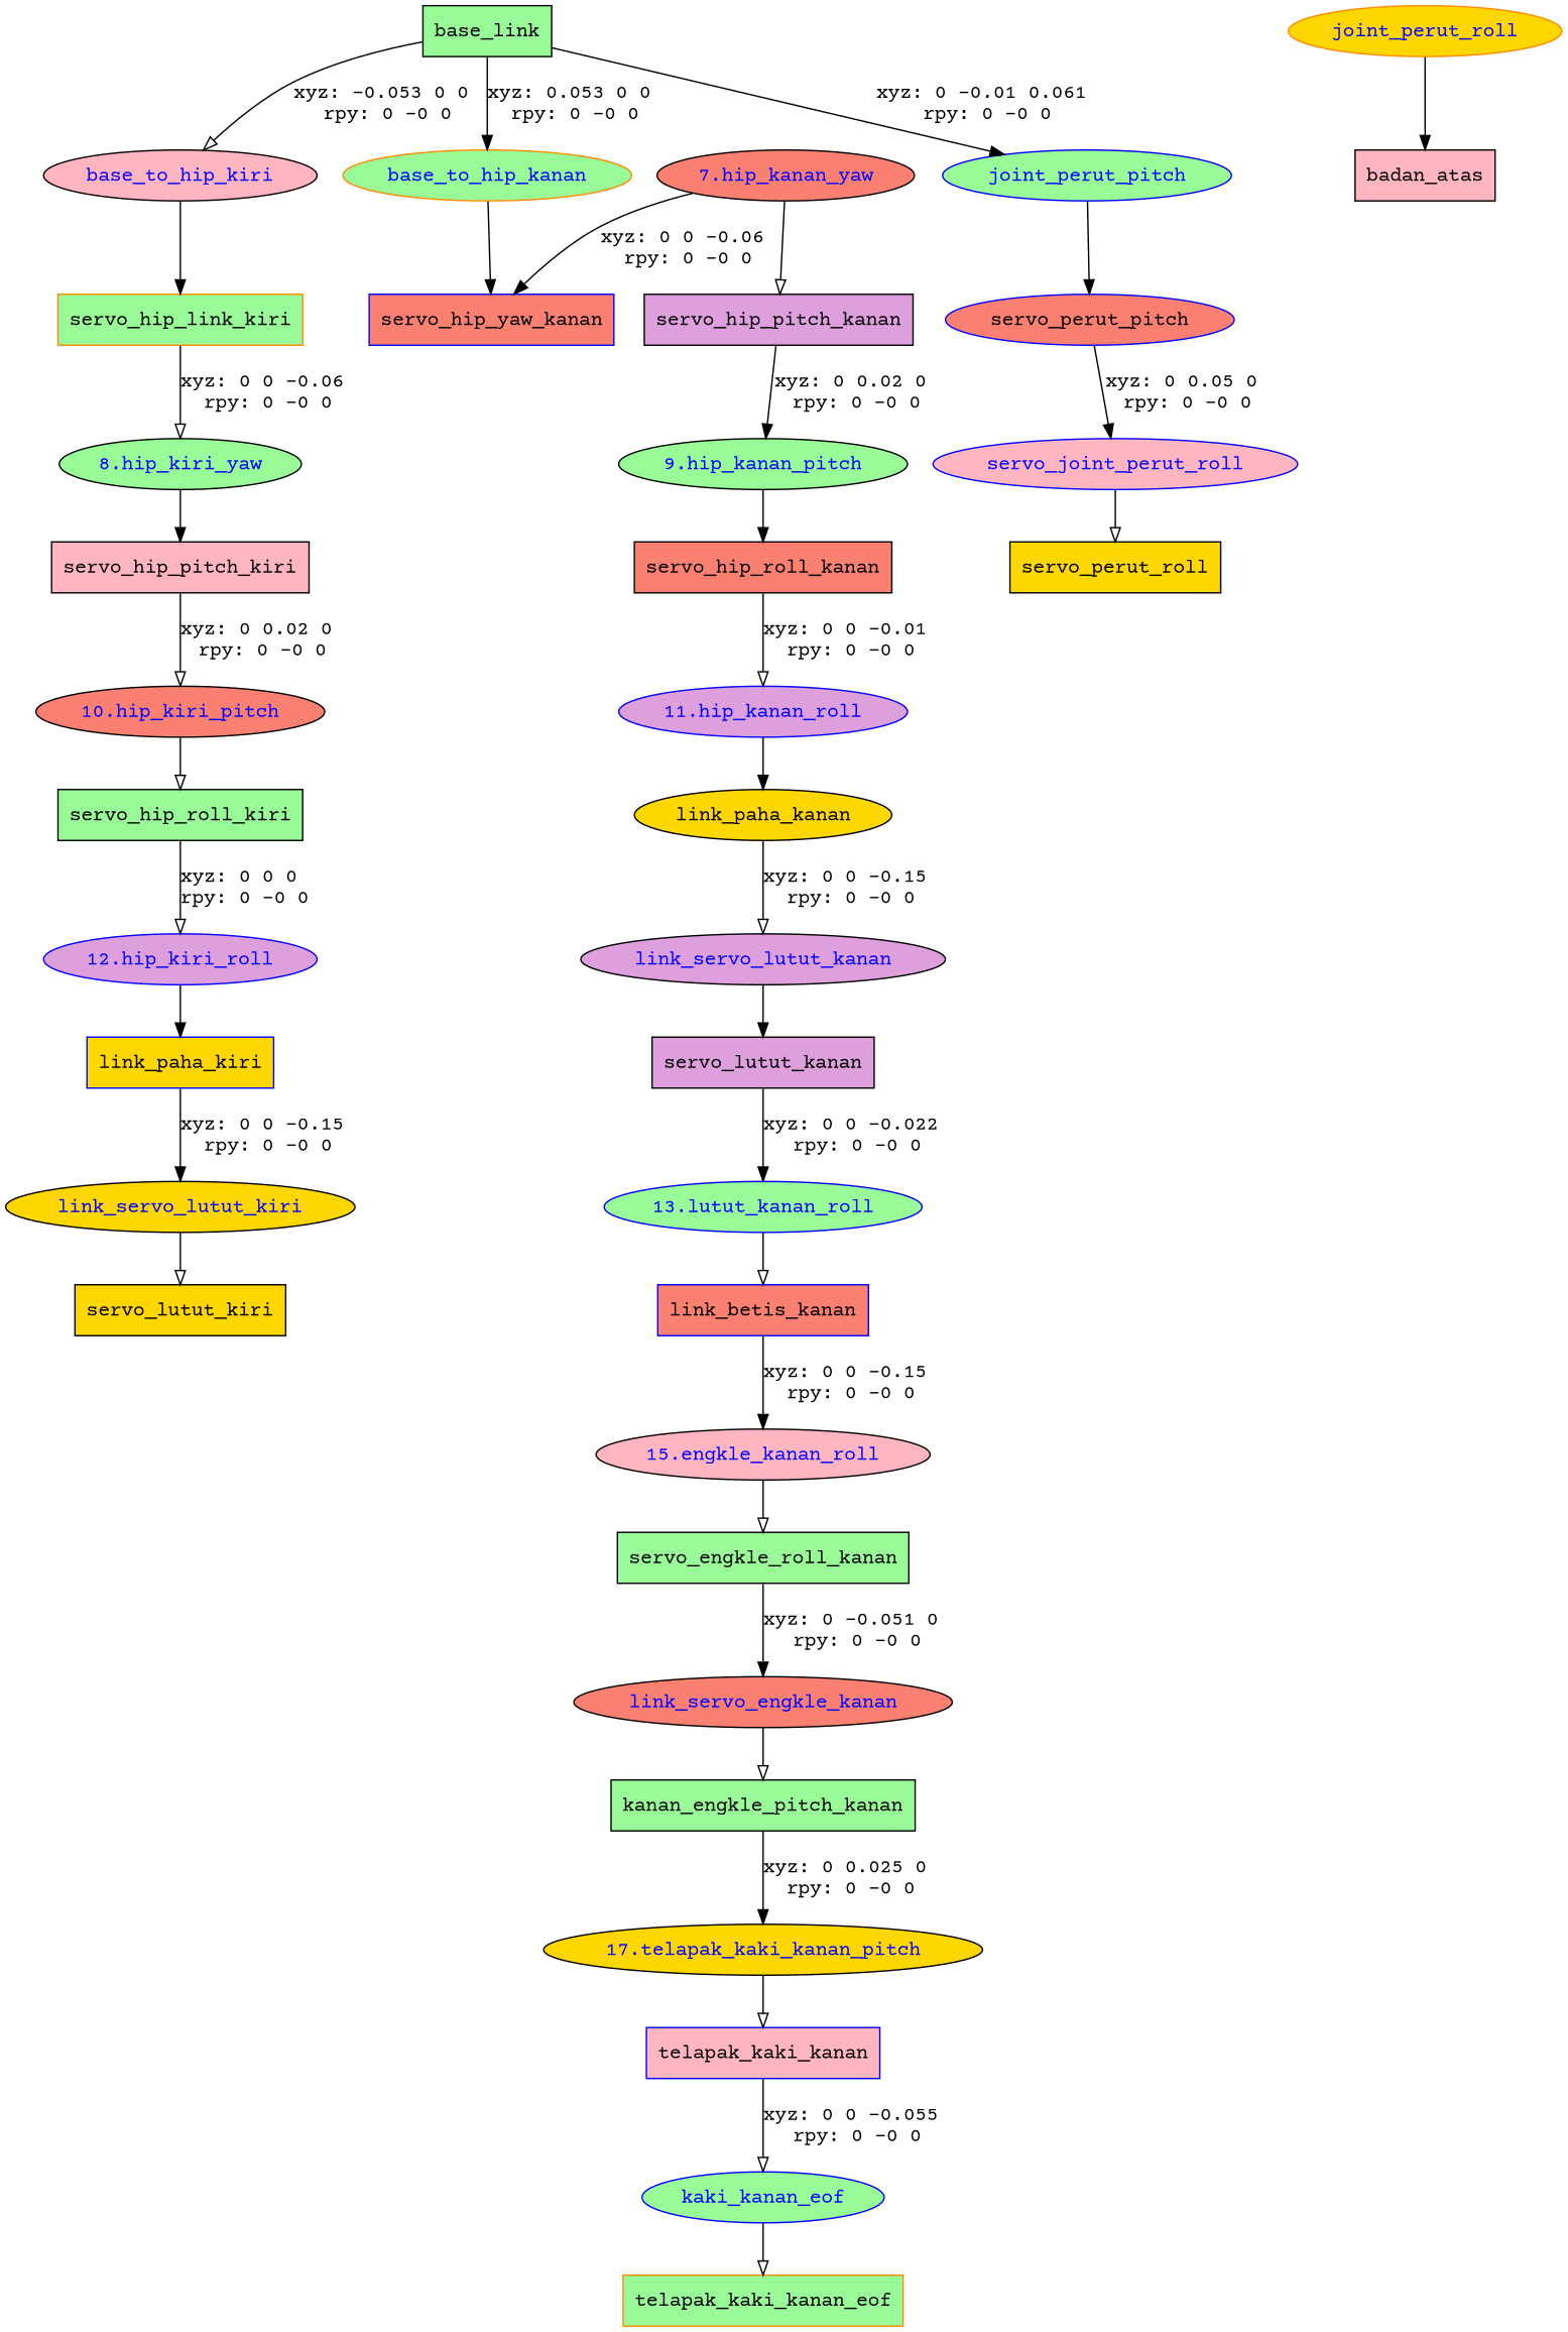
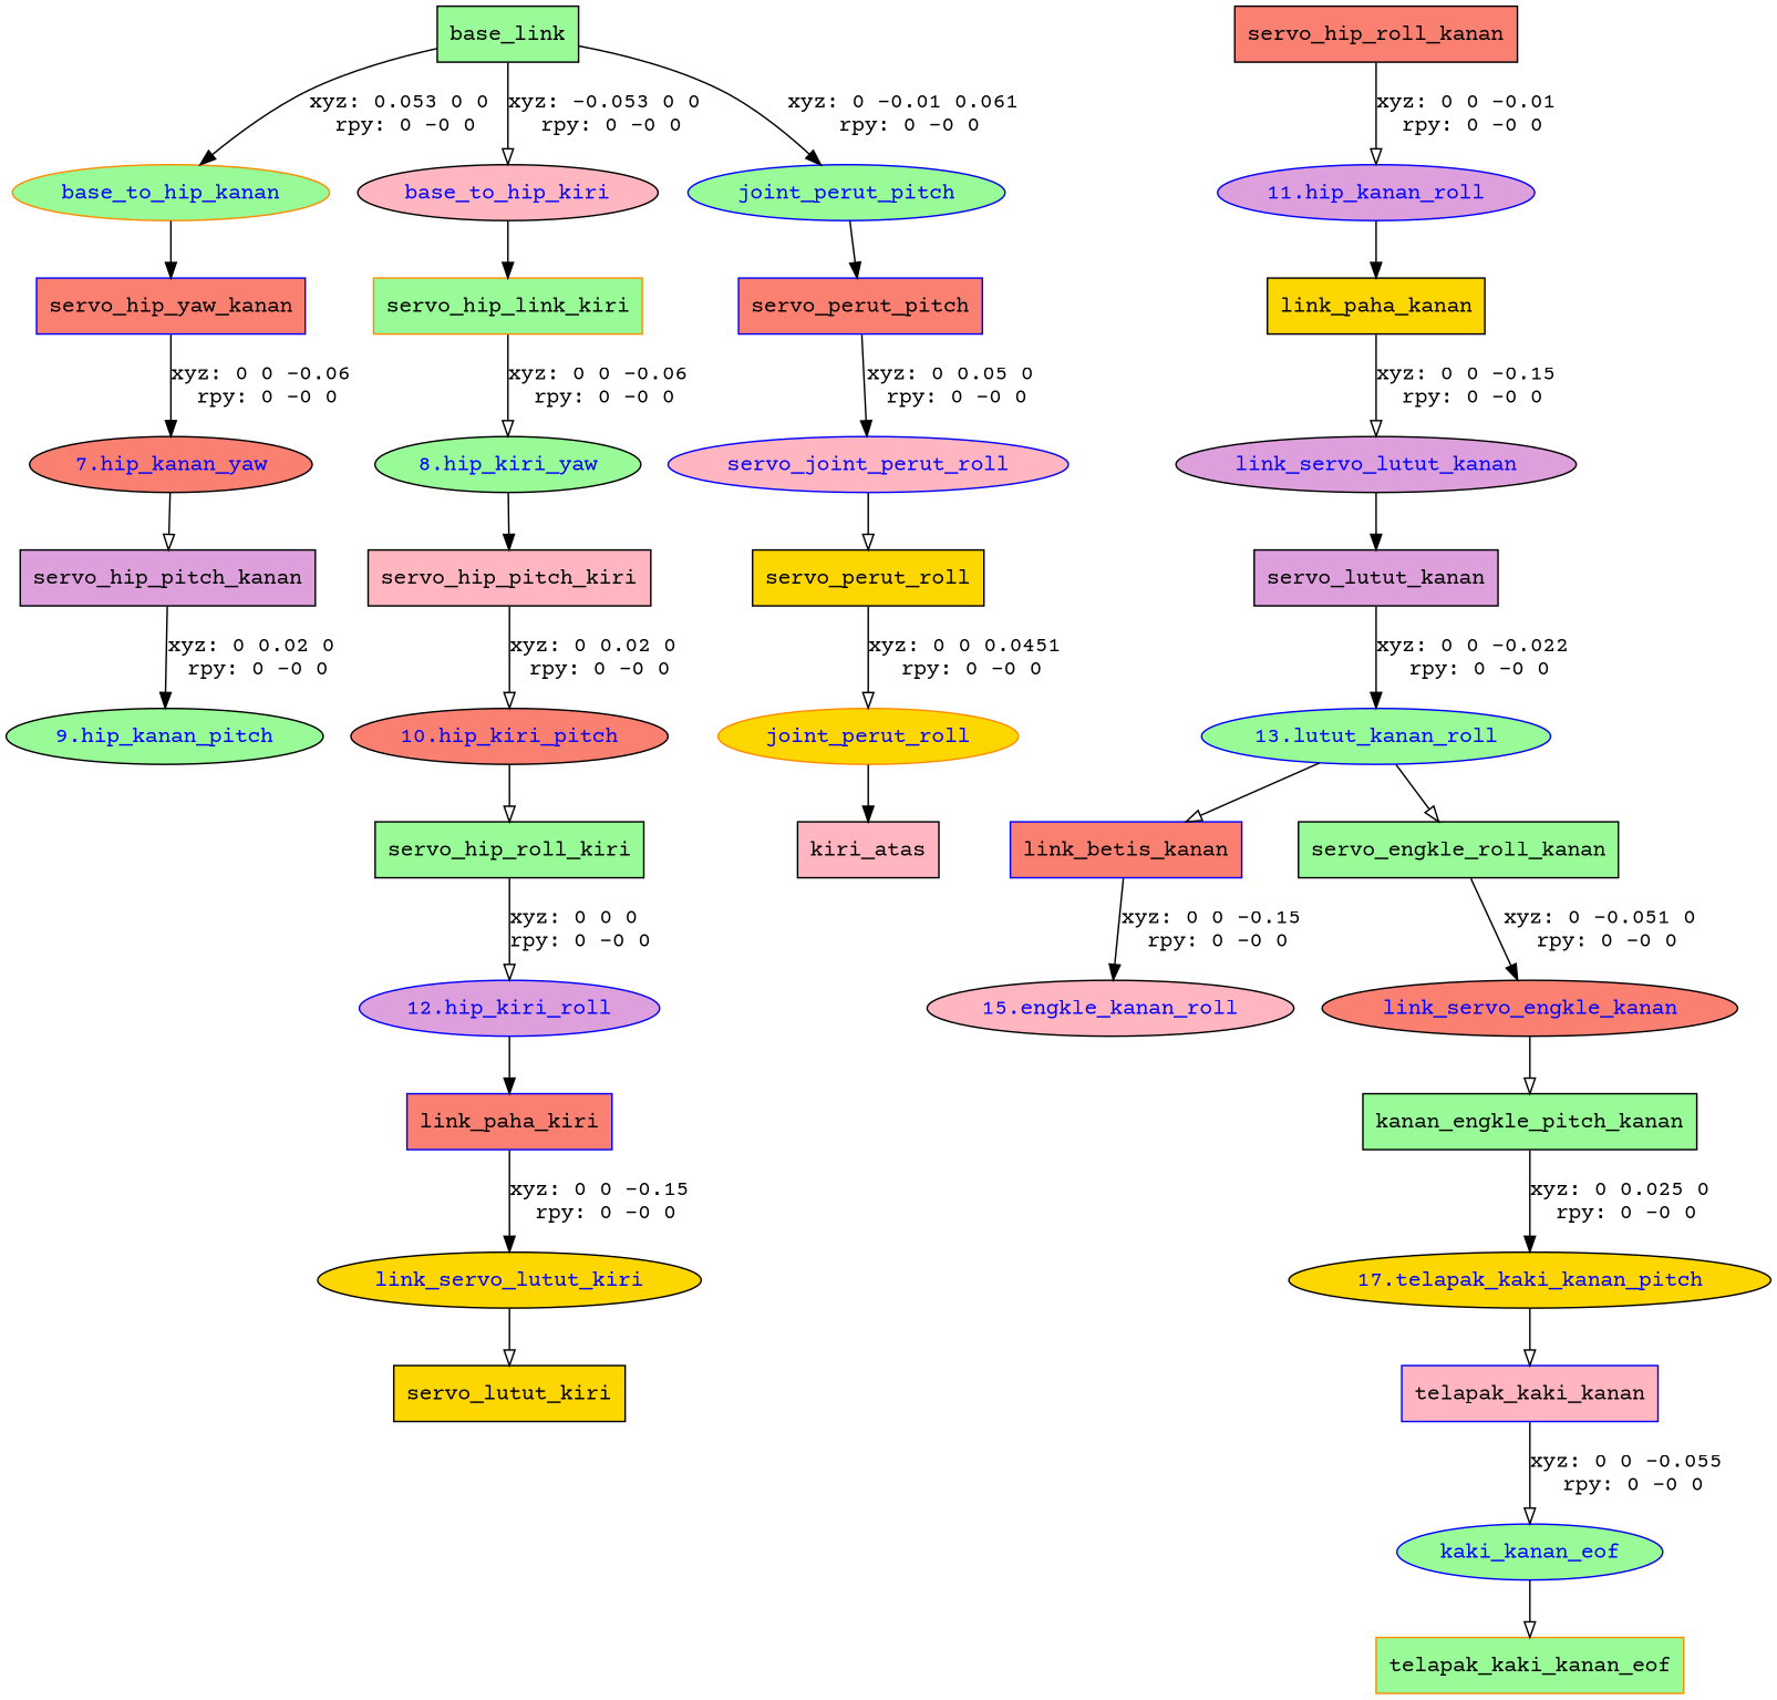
  digraph {
    fontname="Courier Prime"
    node [color=black fillcolor=palegreen fontname="Courier Prime" shape=box style=filled]
    edge [arrowhead=normal fontname="Courier Prime"]
    n1 [label=base_link]
    base_to_hip_kanan [color=darkorange fontcolor=blue shape=ellipse]
    base_to_hip_kiri [fillcolor=lightpink fontcolor=blue shape=ellipse]
    joint_perut_pitch [color=blue fontcolor=blue shape=ellipse]
    n5 [color=blue fillcolor=salmon label=servo_hip_yaw_kanan]
    n6 [color=darkorange label=servo_hip_link_kiri]
-   n7 [color=blue fillcolor=salmon label=servo_perut_pitch shape=ellipse]
+   n7 [color=blue fillcolor=salmon label=servo_perut_pitch]
    "7.hip_kanan_yaw" [fillcolor=salmon fontcolor=blue shape=ellipse]
    n9 [fillcolor=plum label=servo_hip_pitch_kanan]
    "9.hip_kanan_pitch" [fontcolor=blue shape=ellipse]
    n11 [fillcolor=salmon label=servo_hip_roll_kanan]
    "11.hip_kanan_roll" [color=blue fillcolor=plum fontcolor=blue shape=ellipse]
-   n13 [fillcolor=gold label=link_paha_kanan shape=ellipse]
+   n13 [fillcolor=gold label=link_paha_kanan]
    link_servo_lutut_kanan [fillcolor=plum fontcolor=blue shape=ellipse]
    n15 [fillcolor=plum label=servo_lutut_kanan]
    "13.lutut_kanan_roll" [color=blue fontcolor=blue shape=ellipse]
    n17 [color=blue fillcolor=salmon label=link_betis_kanan]
    "15.engkle_kanan_roll" [fillcolor=lightpink fontcolor=blue shape=ellipse]
    n19 [label=servo_engkle_roll_kanan]
    link_servo_engkle_kanan [fillcolor=salmon fontcolor=blue shape=ellipse]
    n21 [label=kanan_engkle_pitch_kanan]
    "17.telapak_kaki_kanan_pitch" [fillcolor=gold fontcolor=blue shape=ellipse]
    n23 [color=blue fillcolor=lightpink label=telapak_kaki_kanan]
    kaki_kanan_eof [color=blue fontcolor=blue shape=ellipse]
    n25 [color=darkorange label=telapak_kaki_kanan_eof]
    "8.hip_kiri_yaw" [fontcolor=blue shape=ellipse]
    n27 [fillcolor=lightpink label=servo_hip_pitch_kiri]
    "10.hip_kiri_pitch" [fillcolor=salmon fontcolor=blue shape=ellipse]
    n29 [label=servo_hip_roll_kiri]
    "12.hip_kiri_roll" [color=blue fillcolor=plum fontcolor=blue shape=ellipse]
-   n31 [color=blue fillcolor=gold label=link_paha_kiri]
+   n31 [color=blue fillcolor=salmon label=link_paha_kiri]
    link_servo_lutut_kiri [fillcolor=gold fontcolor=blue shape=ellipse]
    n33 [fillcolor=gold label=servo_lutut_kiri]
    servo_joint_perut_roll [color=blue fillcolor=lightpink fontcolor=blue shape=ellipse]
    n35 [fillcolor=gold label=servo_perut_roll]
    joint_perut_roll [color=darkorange fillcolor=gold fontcolor=blue shape=ellipse]
-   n37 [fillcolor=lightpink label=badan_atas]
+   n37 [fillcolor=lightpink label=kiri_atas]
    n1 -> base_to_hip_kanan [label="xyz: 0.053 0 0 \nrpy: 0 -0 0"]
    n1 -> base_to_hip_kiri [arrowhead=onormal label="xyz: -0.053 0 0 \nrpy: 0 -0 0"]
    n1 -> joint_perut_pitch [label="xyz: 0 -0.01 0.061 \nrpy: 0 -0 0"]
    base_to_hip_kanan -> n5
    base_to_hip_kiri -> n6
    joint_perut_pitch -> n7
-   "7.hip_kanan_yaw" -> n5 [label="xyz: 0 0 -0.06 \nrpy: 0 -0 0"]
+   n5 -> "7.hip_kanan_yaw" [label="xyz: 0 0 -0.06 \nrpy: 0 -0 0"]
    n6 -> "8.hip_kiri_yaw" [arrowhead=onormal label="xyz: 0 0 -0.06 \nrpy: 0 -0 0"]
    n7 -> servo_joint_perut_roll [label="xyz: 0 0.05 0 \nrpy: 0 -0 0"]
    "7.hip_kanan_yaw" -> n9 [arrowhead=onormal]
    n9 -> "9.hip_kanan_pitch" [label="xyz: 0 0.02 0 \nrpy: 0 -0 0"]
-   "9.hip_kanan_pitch" -> n11
    n11 -> "11.hip_kanan_roll" [arrowhead=onormal label="xyz: 0 0 -0.01 \nrpy: 0 -0 0"]
    "11.hip_kanan_roll" -> n13
    n13 -> link_servo_lutut_kanan [arrowhead=onormal label="xyz: 0 0 -0.15 \nrpy: 0 -0 0"]
    link_servo_lutut_kanan -> n15
    n15 -> "13.lutut_kanan_roll" [label="xyz: 0 0 -0.022 \nrpy: 0 -0 0"]
    "13.lutut_kanan_roll" -> n17 [arrowhead=onormal]
    n17 -> "15.engkle_kanan_roll" [label="xyz: 0 0 -0.15 \nrpy: 0 -0 0"]
-   "15.engkle_kanan_roll" -> n19 [arrowhead=onormal]
+   "13.lutut_kanan_roll" -> n19 [arrowhead=onormal]
    n19 -> link_servo_engkle_kanan [label="xyz: 0 -0.051 0 \nrpy: 0 -0 0"]
    link_servo_engkle_kanan -> n21 [arrowhead=onormal]
    n21 -> "17.telapak_kaki_kanan_pitch" [label="xyz: 0 0.025 0 \nrpy: 0 -0 0"]
    "17.telapak_kaki_kanan_pitch" -> n23 [arrowhead=onormal]
    n23 -> kaki_kanan_eof [arrowhead=onormal label="xyz: 0 0 -0.055 \nrpy: 0 -0 0"]
    kaki_kanan_eof -> n25 [arrowhead=onormal]
    "8.hip_kiri_yaw" -> n27
    n27 -> "10.hip_kiri_pitch" [arrowhead=onormal label="xyz: 0 0.02 0 \nrpy: 0 -0 0"]
    "10.hip_kiri_pitch" -> n29 [arrowhead=onormal]
    n29 -> "12.hip_kiri_roll" [arrowhead=onormal label="xyz: 0 0 0 \nrpy: 0 -0 0"]
    "12.hip_kiri_roll" -> n31
    n31 -> link_servo_lutut_kiri [label="xyz: 0 0 -0.15 \nrpy: 0 -0 0"]
    link_servo_lutut_kiri -> n33 [arrowhead=onormal]
    servo_joint_perut_roll -> n35 [arrowhead=onormal]
+   n35 -> joint_perut_roll [arrowhead=onormal label="xyz: 0 0 0.0451 \nrpy: 0 -0 0"]
    joint_perut_roll -> n37
  }
